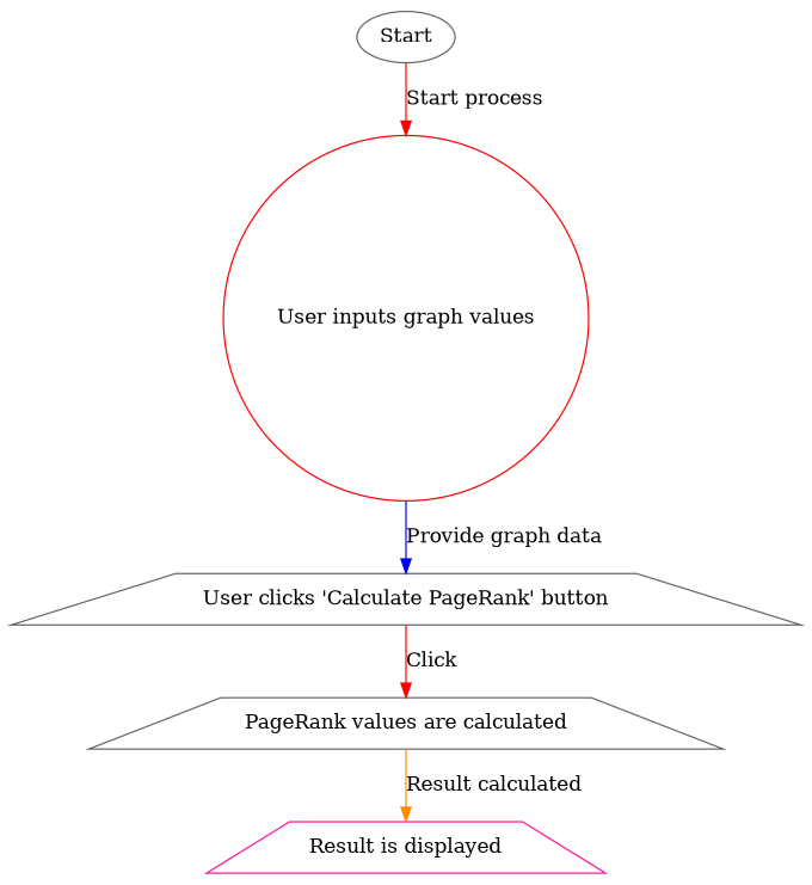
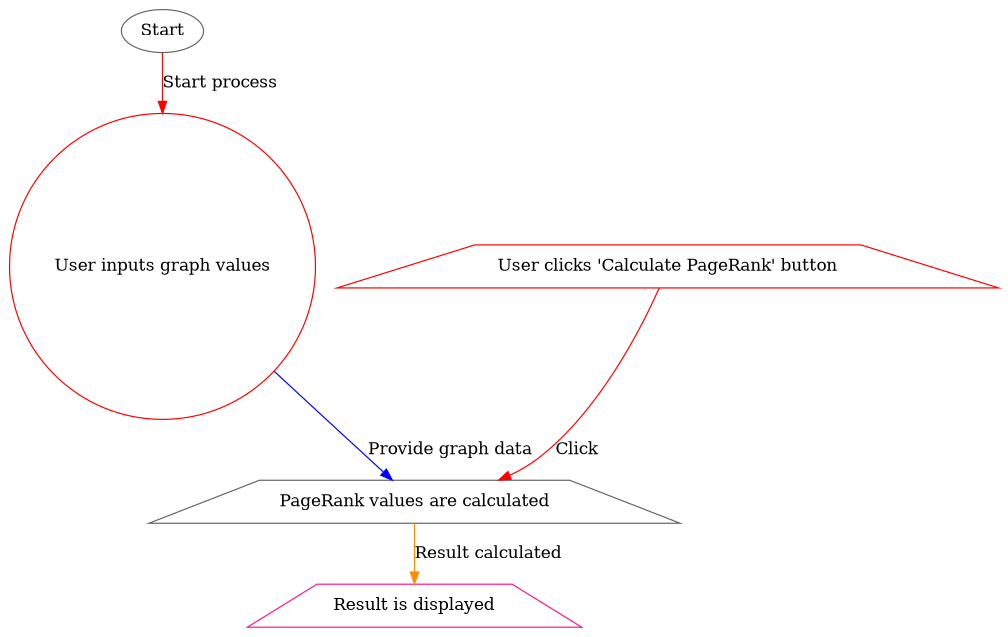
  digraph {
    node [color=gray40 shape=trapezium]
    edge [color=red]
    n1 [label=Start shape=ellipse]
    n2 [color=red label="User inputs graph values" shape=circle]
-   n3 [label="User clicks 'Calculate PageRank' button"]
+   n3 [color=red label="User clicks 'Calculate PageRank' button"]
    n4 [label="PageRank values are calculated"]
    n5 [color=deeppink label="Result is displayed"]
    n1 -> n2 [label="Start process"]
-   n2 -> n3 [color=blue label="Provide graph data"]
+   n2 -> n4 [color=blue label="Provide graph data"]
    n3 -> n4 [label=Click]
    n4 -> n5 [color=darkorange label="Result calculated"]
  }
